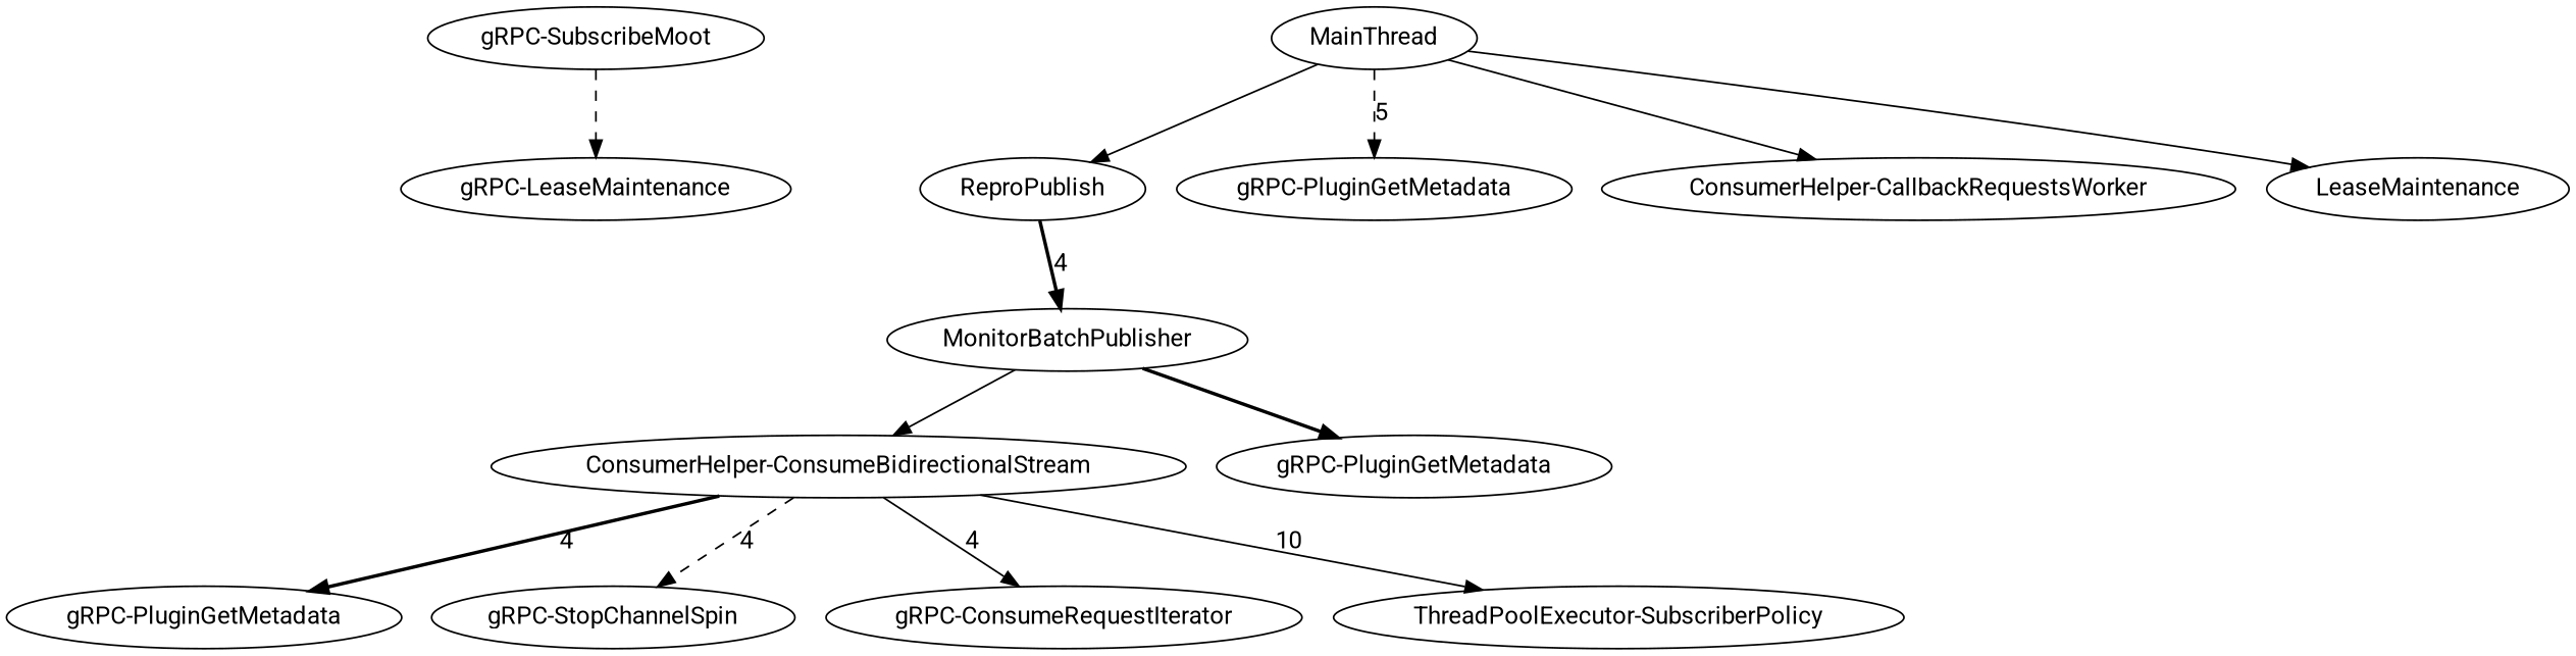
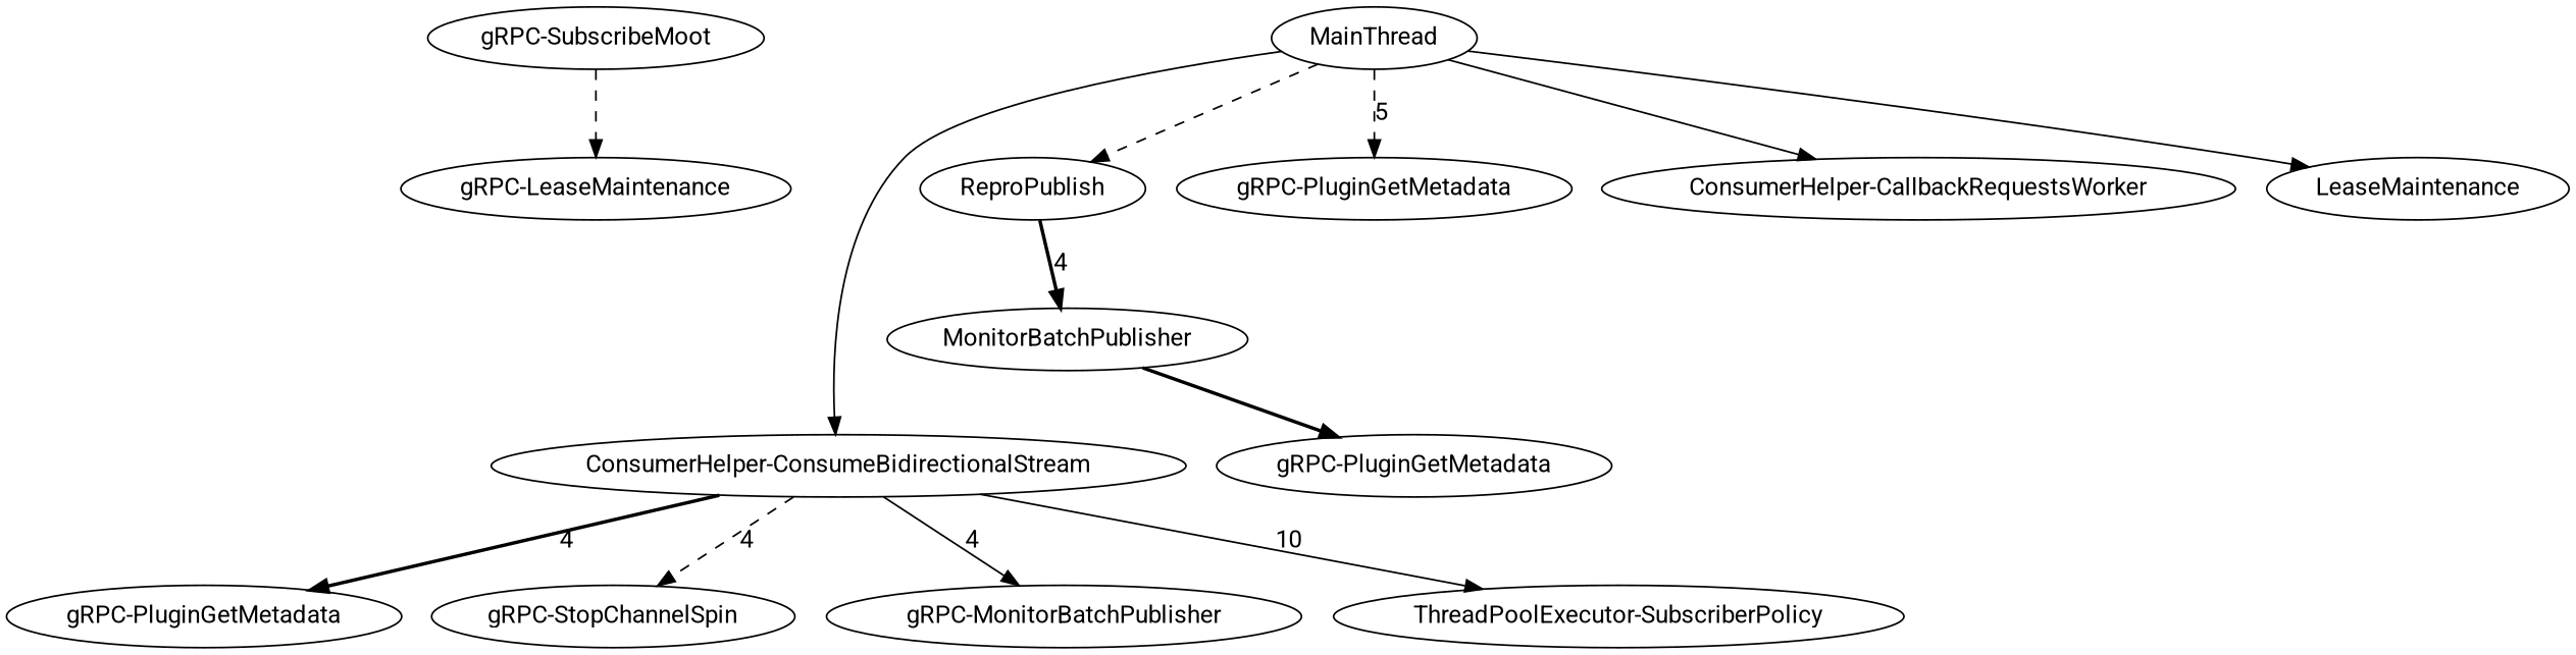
  digraph {
    fontname=Roboto
    rankdir=TB
    node [fontname=Roboto]
    edge [fontname=Roboto style=solid]
    n1 [label="gRPC-SubscribeMoot"]
    n2 [label="gRPC-LeaseMaintenance"]
    n3 [label="ConsumerHelper-ConsumeBidirectionalStream"]
    n4 [label="gRPC-PluginGetMetadata"]
    n5 [label="gRPC-StopChannelSpin"]
-   n6 [label="gRPC-ConsumeRequestIterator"]
+   n6 [label="gRPC-MonitorBatchPublisher"]
    "ThreadPoolExecutor-SubscriberPolicy"
    n8 [label=MonitorBatchPublisher]
    n9 [label="gRPC-PluginGetMetadata"]
    n10 [label=ReproPublish]
    MainThread
    n12 [label="gRPC-PluginGetMetadata"]
    n13 [label="ConsumerHelper-CallbackRequestsWorker"]
    n14 [label=LeaseMaintenance]
    n1 -> n2 [style=dashed]
    n3 -> n4 [label=4 style=bold]
    n3 -> n5 [label=4 style=dashed]
    n3 -> n6 [label=4]
    n3 -> "ThreadPoolExecutor-SubscriberPolicy" [label=10]
    n8 -> n9 [style=bold]
    n10 -> n8 [label=4 style=bold]
-   n8 -> n3
-   MainThread -> n10
+   MainThread -> n3
+   MainThread -> n10 [style=dashed]
    MainThread -> n12 [label=5 style=dashed]
    MainThread -> n13
    MainThread -> n14
  }
